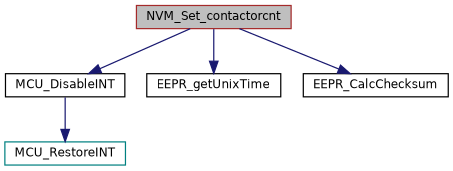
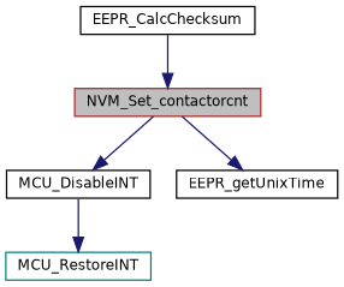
  digraph {
    rankdir=TB
    node [color=black fillcolor=white fontname=Helvetica fontsize=10 shape=record style=filled]
    edge [color=midnightblue fontname=Helvetica fontsize=10 labelfontname=Helvetica labelfontsize=10 style=solid]
    n1 [color=brown fillcolor=grey75 fontcolor=black height=0.2 label=NVM_Set_contactorcnt width=0.4]
    n2 [height=0.2 label=MCU_DisableINT width=0.4]
    n3 [height=0.2 label=EEPR_getUnixTime width=0.4]
    n4 [height=0.2 label=EEPR_CalcChecksum width=0.4]
    n5 [color=teal height=0.2 label=MCU_RestoreINT width=0.4]
    n1 -> n2
    n1 -> n3
-   n1 -> n4
+   n4 -> n1
    n2 -> n5
  }
